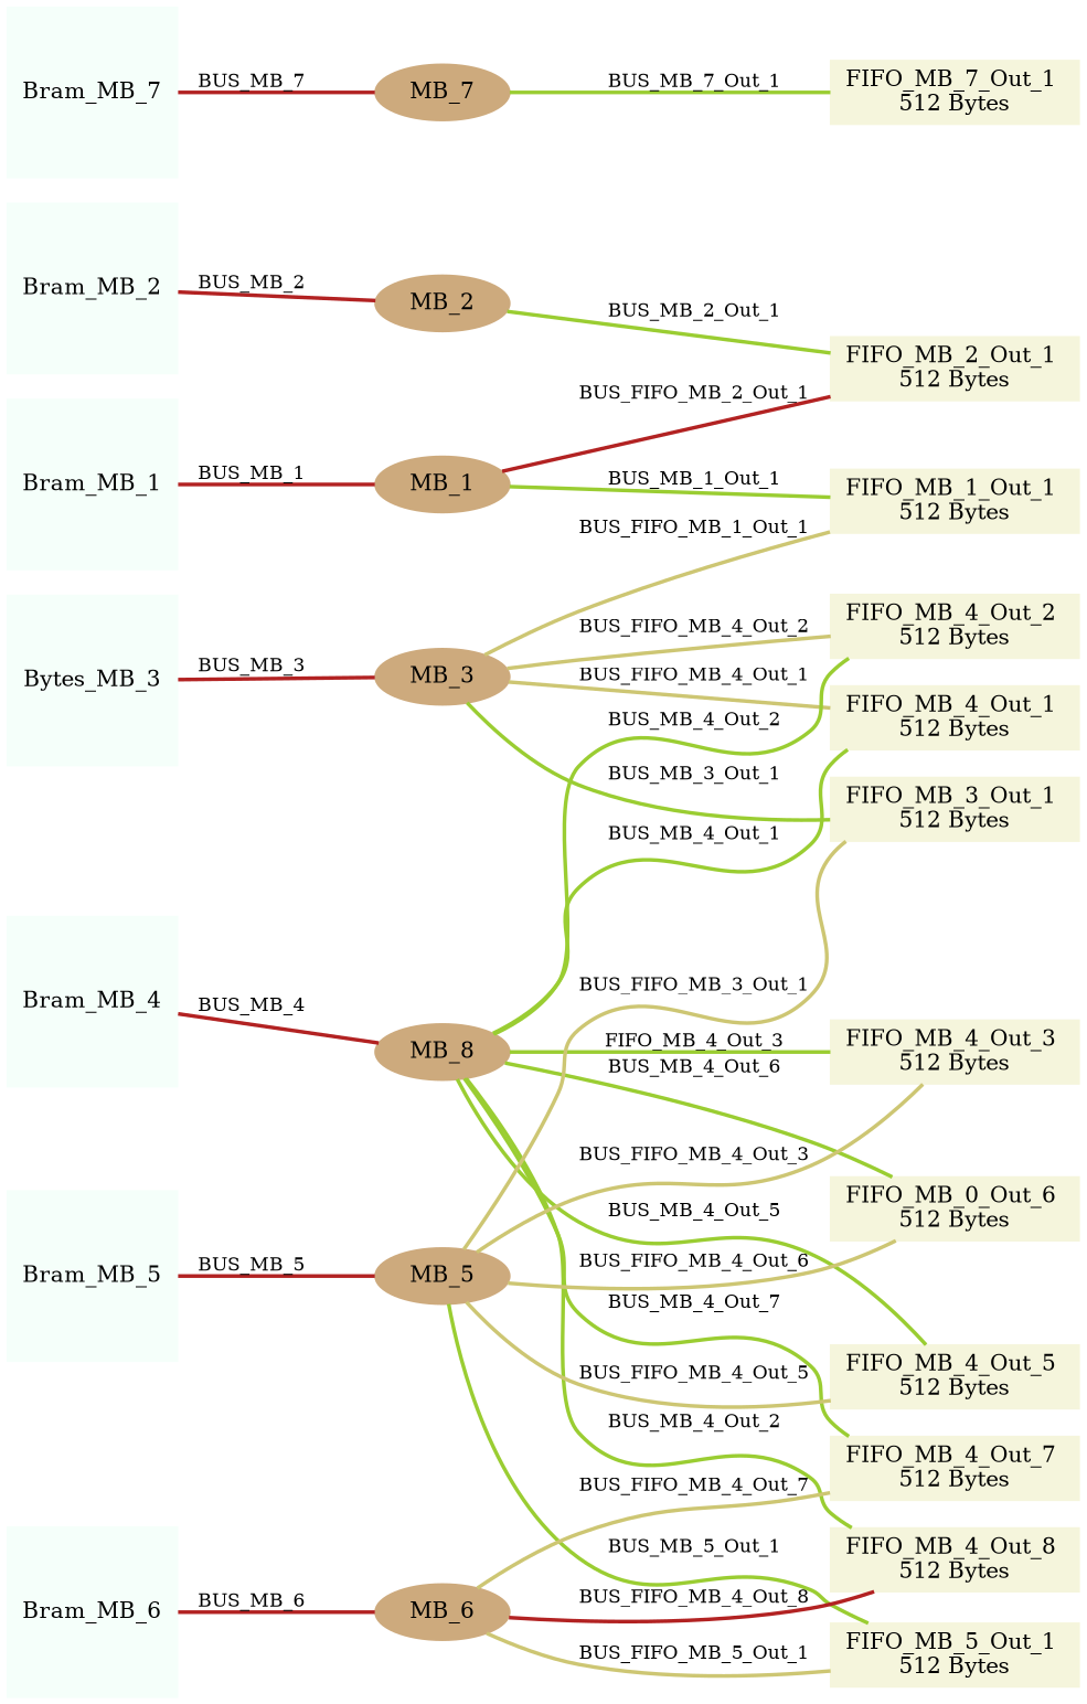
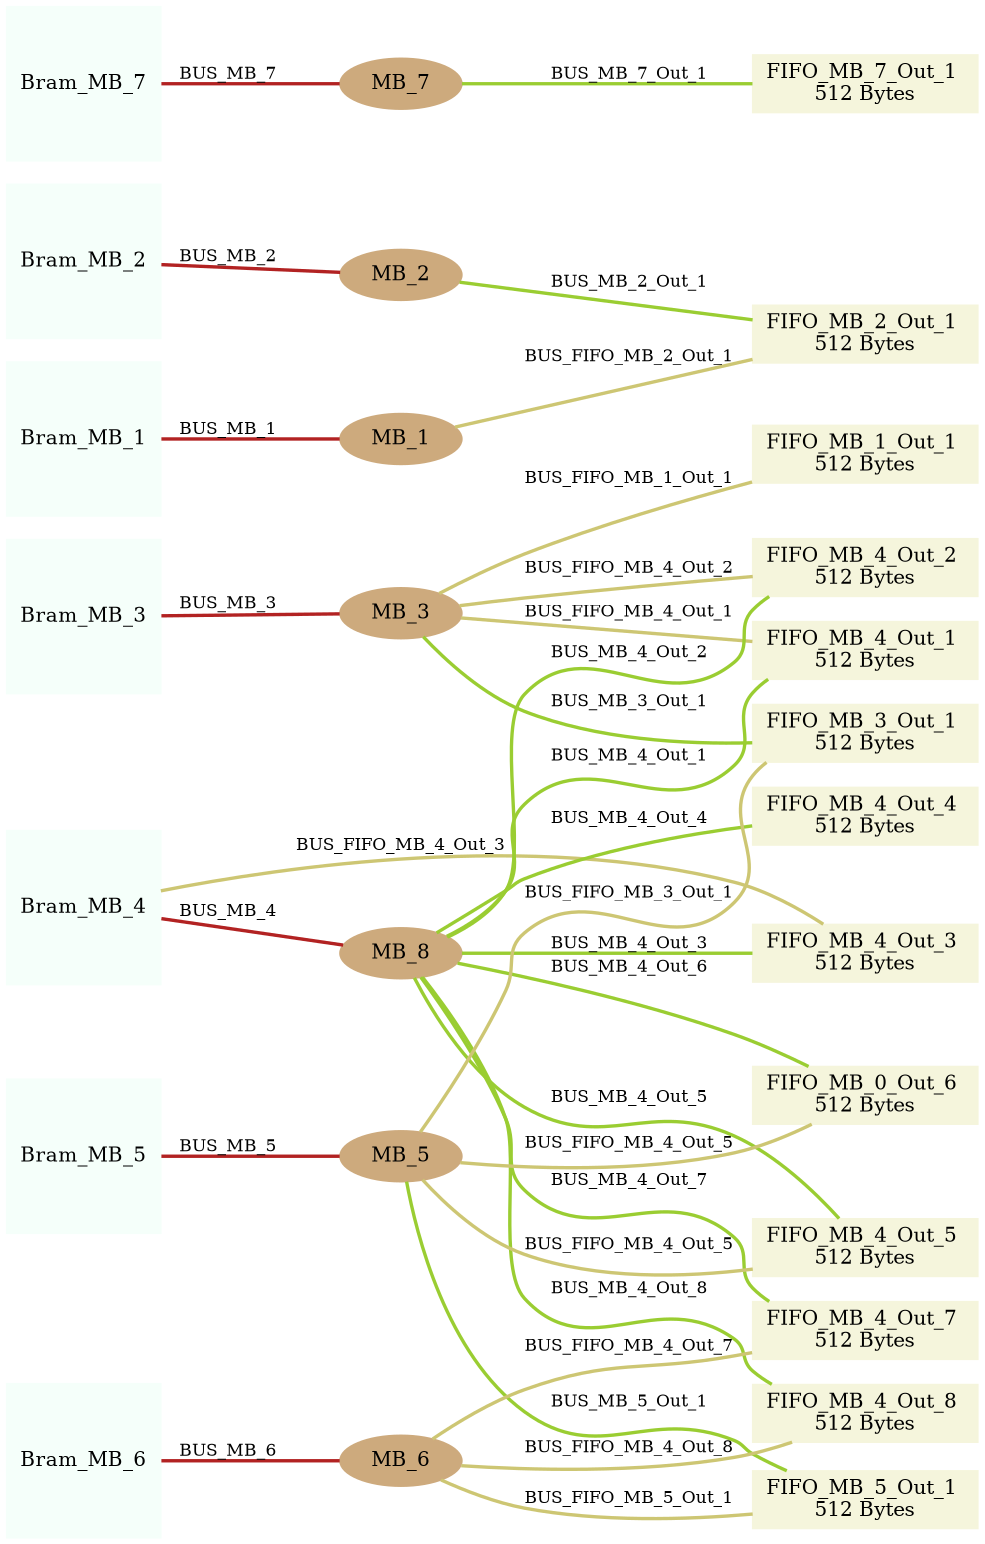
  digraph {
    nodesep=0.2
    rankdir=LR
    ranksep=0.3
    node [color=beige fontsize=12 shape=box style=filled]
    edge [arrowhead=none color=yellowgreen fontsize=10 style=bold]
    n1 [color=mintcream height=0.4 label=Bram_MB_1 regular=true width=0.4]
    n2 [color=mintcream height=0.4 label=Bram_MB_2 regular=true width=0.4]
-   n3 [color=mintcream height=0.4 label=Bytes_MB_3 regular=true width=0.4]
+   n3 [color=mintcream height=0.4 label=Bram_MB_3 regular=true width=0.4]
    n4 [color=mintcream height=0.4 label=Bram_MB_4 regular=true width=0.4]
    n5 [color=mintcream height=0.4 label=Bram_MB_5 regular=true width=0.4]
    n6 [color=mintcream height=0.4 label=Bram_MB_6 regular=true width=0.4]
    n7 [color=mintcream height=0.4 label=Bram_MB_7 regular=true width=0.4]
    n8 [color=burlywood3 height=0.4 label=MB_1 width=0.4 shape=""]
    n9 [height=0.4 label="FIFO_MB_2_Out_1 \n512 Bytes" width=0.4]
    n10 [height=0.4 label="FIFO_MB_1_Out_1 \n512 Bytes" width=0.4]
    n11 [color=burlywood3 height=0.4 label=MB_2 width=0.4 shape=""]
    n12 [color=burlywood3 height=0.4 label=MB_3 width=0.4 shape=""]
    n13 [height=0.4 label="FIFO_MB_4_Out_1 \n512 Bytes" width=0.4]
    n14 [height=0.4 label="FIFO_MB_4_Out_2 \n512 Bytes" width=0.4]
    n15 [height=0.4 label="FIFO_MB_3_Out_1 \n512 Bytes" width=0.4]
    n16 [color=burlywood3 height=0.4 label=MB_8 width=0.4 shape=""]
    n17 [height=0.4 label="FIFO_MB_4_Out_3 \n512 Bytes" width=0.4]
+   n18 [height=0.4 label="FIFO_MB_4_Out_4 \n512 Bytes" width=0.4]
    n19 [height=0.4 label="FIFO_MB_4_Out_5 \n512 Bytes" width=0.4]
    n20 [height=0.4 label="FIFO_MB_0_Out_6 \n512 Bytes" width=0.4]
    n21 [height=0.4 label="FIFO_MB_4_Out_7 \n512 Bytes" width=0.4]
    n22 [height=0.4 label="FIFO_MB_4_Out_8 \n512 Bytes" width=0.4]
    n23 [color=burlywood3 height=0.4 label=MB_5 width=0.4 shape=""]
    n24 [height=0.4 label="FIFO_MB_5_Out_1 \n512 Bytes" width=0.4]
    n25 [color=burlywood3 height=0.4 label=MB_6 width=0.4 shape=""]
    n26 [height=0.4 label="FIFO_MB_7_Out_1 \n512 Bytes" width=0.4]
    n27 [color=burlywood3 height=0.4 label=MB_7 width=0.4 shape=""]
    subgraph sub_1 {
      rank=source
      n1
    }
    subgraph sub_2 {
      rank=source
      n2
    }
    subgraph sub_3 {
      rank=source
      n3
    }
    subgraph sub_4 {
      rank=source
      n4
    }
    subgraph sub_5 {
      rank=source
      n5
    }
    subgraph sub_6 {
      rank=source
      n6
    }
    subgraph sub_7 {
      rank=source
      n7
    }
    n8 -> n1 [color=firebrick label=BUS_MB_1]
-   n8 -> n9 [color=firebrick label=BUS_FIFO_MB_2_Out_1]
-   n8 -> n10 [label=BUS_MB_1_Out_1]
+   n8 -> n9 [color=khaki3 label=BUS_FIFO_MB_2_Out_1]
    n11 -> n2 [color=firebrick label=BUS_MB_2]
    n11 -> n9 [label=BUS_MB_2_Out_1]
    n12 -> n3 [color=firebrick label=BUS_MB_3]
    n12 -> n10 [color=khaki3 label=BUS_FIFO_MB_1_Out_1]
    n12 -> n13 [color=khaki3 label=BUS_FIFO_MB_4_Out_1]
    n12 -> n14 [color=khaki3 label=BUS_FIFO_MB_4_Out_2]
    n12 -> n15 [label=BUS_MB_3_Out_1]
    n16 -> n4 [color=firebrick label=BUS_MB_4]
    n16 -> n13 [label=BUS_MB_4_Out_1]
    n16 -> n14 [label=BUS_MB_4_Out_2]
-   n16 -> n17 [label=FIFO_MB_4_Out_3]
+   n16 -> n17 [label=BUS_MB_4_Out_3]
+   n16 -> n18 [label=BUS_MB_4_Out_4]
    n16 -> n19 [label=BUS_MB_4_Out_5]
    n16 -> n20 [label=BUS_MB_4_Out_6]
    n16 -> n21 [label=BUS_MB_4_Out_7]
-   n16 -> n22 [label=BUS_MB_4_Out_2]
+   n16 -> n22 [label=BUS_MB_4_Out_8]
    n23 -> n5 [color=firebrick label=BUS_MB_5]
    n23 -> n15 [color=khaki3 label=BUS_FIFO_MB_3_Out_1]
-   n23 -> n17 [color=khaki3 label=BUS_FIFO_MB_4_Out_3]
+   n4 -> n17 [color=khaki3 label=BUS_FIFO_MB_4_Out_3]
    n23 -> n19 [color=khaki3 label=BUS_FIFO_MB_4_Out_5]
-   n23 -> n20 [color=khaki3 label=BUS_FIFO_MB_4_Out_6]
+   n23 -> n20 [color=khaki3 label=BUS_FIFO_MB_4_Out_5]
    n23 -> n24 [label=BUS_MB_5_Out_1]
    n25 -> n6 [color=firebrick label=BUS_MB_6]
    n25 -> n21 [color=khaki3 label=BUS_FIFO_MB_4_Out_7]
-   n25 -> n22 [color=firebrick label=BUS_FIFO_MB_4_Out_8]
+   n25 -> n22 [color=khaki3 label=BUS_FIFO_MB_4_Out_8]
    n25 -> n24 [color=khaki3 label=BUS_FIFO_MB_5_Out_1]
    n27 -> n7 [color=firebrick label=BUS_MB_7]
    n27 -> n26 [label=BUS_MB_7_Out_1]
  }
